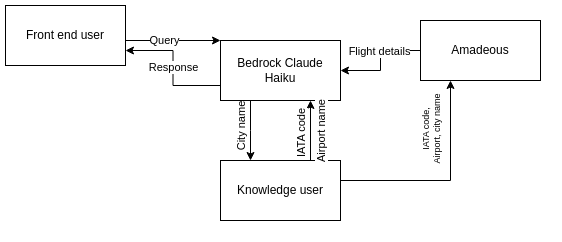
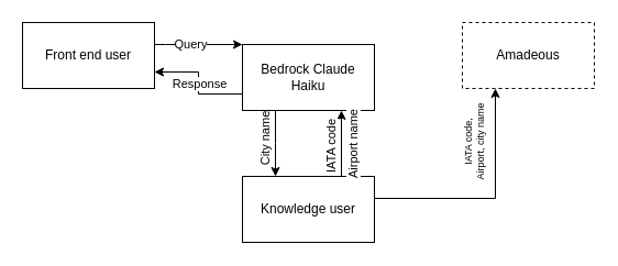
  <mxCell id="0" />
  <mxCell id="1" parent="0" />
  <mxCell id="2" value="Knowledge user" style="whiteSpace=wrap;html=1;rounded=0;" vertex="1" parent="1"><mxGeometry x="220" y="160" width="120" height="60" as="geometry" /></mxCell>
  <mxCell id="3" value="" style="edgeStyle=orthogonalEdgeStyle;rounded=0;orthogonalLoop=1;jettySize=auto;html=1;" edge="1" parent="1" source="5" target="10"><mxGeometry relative="1" as="geometry"><Array as="points"><mxPoint x="150" y="40" /><mxPoint x="150" y="40" /></Array></mxGeometry></mxCell>
  <mxCell id="4" value="Query" style="edgeLabel;html=1;align=center;verticalAlign=middle;resizable=0;points=[];" vertex="1" connectable="0" parent="3"><mxGeometry x="-0.2" y="1" relative="1" as="geometry"><mxPoint as="offset" /></mxGeometry></mxCell>
- <mxCell id="5" value="Front end user" style="rounded=0;whiteSpace=wrap;html=1;" vertex="1" parent="1"><mxGeometry x="5" y="5" width="120" height="60" as="geometry" /></mxCell>
+ <mxCell id="5" value="Front end user" style="rounded=0;whiteSpace=wrap;html=1;" vertex="1" parent="1"><mxGeometry x="20" y="20" width="120" height="60" as="geometry" /></mxCell>
  <mxCell id="6" value="" style="edgeStyle=orthogonalEdgeStyle;rounded=0;orthogonalLoop=1;jettySize=auto;html=1;" edge="1" parent="1" source="10" target="2"><mxGeometry relative="1" as="geometry"><Array as="points"><mxPoint x="250" y="130" /><mxPoint x="250" y="130" /></Array></mxGeometry></mxCell>
  <mxCell id="7" value="City name" style="edgeLabel;html=1;align=center;verticalAlign=middle;resizable=0;points=[];rotation=-90;" vertex="1" connectable="0" parent="6"><mxGeometry x="-0.1" relative="1" as="geometry"><mxPoint x="-10" as="offset" /></mxGeometry></mxCell>
  <mxCell id="8" style="edgeStyle=orthogonalEdgeStyle;rounded=0;orthogonalLoop=1;jettySize=auto;html=1;exitX=0;exitY=0.75;exitDx=0;exitDy=0;entryX=1;entryY=0.75;entryDx=0;entryDy=0;" edge="1" parent="1" source="10" target="5"><mxGeometry relative="1" as="geometry" /></mxCell>
  <mxCell id="9" value="Response" style="edgeLabel;html=1;align=center;verticalAlign=middle;resizable=0;points=[];" vertex="1" connectable="0" parent="8"><mxGeometry x="0.008" relative="1" as="geometry"><mxPoint as="offset" /></mxGeometry></mxCell>
  <mxCell id="10" value="Bedrock Claude Haiku" style="whiteSpace=wrap;html=1;rounded=0;" vertex="1" parent="1"><mxGeometry x="220" y="40" width="120" height="60" as="geometry" /></mxCell>
- <mxCell id="11" style="edgeStyle=orthogonalEdgeStyle;rounded=0;orthogonalLoop=1;jettySize=auto;html=1;exitX=0;exitY=0.5;exitDx=0;exitDy=0;entryX=1;entryY=0.5;entryDx=0;entryDy=0;" edge="1" parent="1" source="13" target="10"><mxGeometry relative="1" as="geometry" /></mxCell>
- <mxCell id="12" value="Flight details" style="edgeLabel;html=1;align=center;verticalAlign=middle;resizable=0;points=[];" vertex="1" connectable="0" parent="11"><mxGeometry x="-0.388" y="1" relative="1" as="geometry"><mxPoint x="-11" y="-1" as="offset" /></mxGeometry></mxCell>
- <mxCell id="13" value="Amadeous" style="whiteSpace=wrap;html=1;rounded=0;" vertex="1" parent="1"><mxGeometry x="420" y="20" width="120" height="60" as="geometry" /></mxCell>
+ <mxCell id="13" value="Amadeous" style="whiteSpace=wrap;html=1;rounded=0;dashed=1;" vertex="1" parent="1"><mxGeometry x="420" y="20" width="120" height="60" as="geometry" /></mxCell>
  <mxCell id="14" style="edgeStyle=orthogonalEdgeStyle;rounded=0;orthogonalLoop=1;jettySize=auto;html=1;exitX=0.75;exitY=0;exitDx=0;exitDy=0;entryX=0.75;entryY=1;entryDx=0;entryDy=0;" edge="1" parent="1" source="2" target="10"><mxGeometry relative="1" as="geometry" /></mxCell>
  <mxCell id="15" value="IATA code" style="edgeLabel;html=1;align=center;verticalAlign=middle;resizable=0;points=[];rotation=-90;" vertex="1" connectable="0" parent="14"><mxGeometry x="-0.125" relative="1" as="geometry"><mxPoint x="-10" as="offset" /></mxGeometry></mxCell>
  <mxCell id="16" value="Airport name" style="edgeLabel;html=1;align=center;verticalAlign=middle;resizable=0;points=[];rotation=-90;" vertex="1" connectable="0" parent="14"><mxGeometry x="-0.054" relative="1" as="geometry"><mxPoint x="10" as="offset" /></mxGeometry></mxCell>
  <mxCell id="17" value="" style="edgeStyle=orthogonalEdgeStyle;rounded=0;orthogonalLoop=1;jettySize=auto;html=1;entryX=0.25;entryY=1;entryDx=0;entryDy=0;" edge="1" parent="1" target="13"><mxGeometry relative="1" as="geometry"><mxPoint x="340" y="180" as="sourcePoint" /><mxPoint x="420" y="180" as="targetPoint" /><Array as="points"><mxPoint x="450" y="180" /></Array></mxGeometry></mxCell>
  <mxCell id="18" value="IATA code,&lt;div style=&quot;font-size: 9px;&quot;&gt;Airport, city name&lt;/div&gt;" style="edgeLabel;html=1;align=center;verticalAlign=middle;resizable=0;points=[];fontSize=9;rotation=-90;" vertex="1" connectable="0" parent="17"><mxGeometry x="0.075" relative="1" as="geometry"><mxPoint x="-20" y="-47" as="offset" /></mxGeometry></mxCell>
